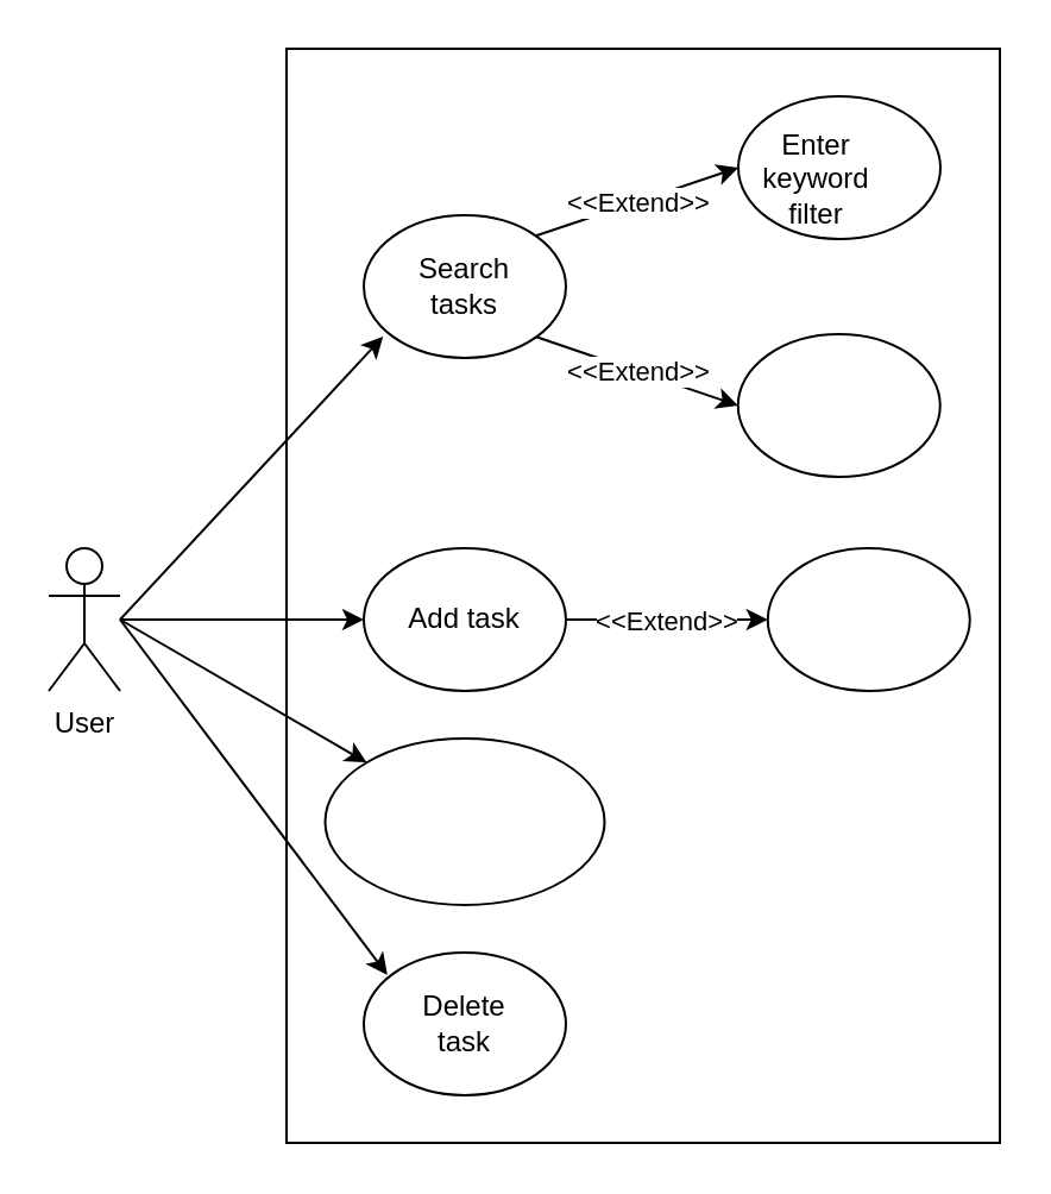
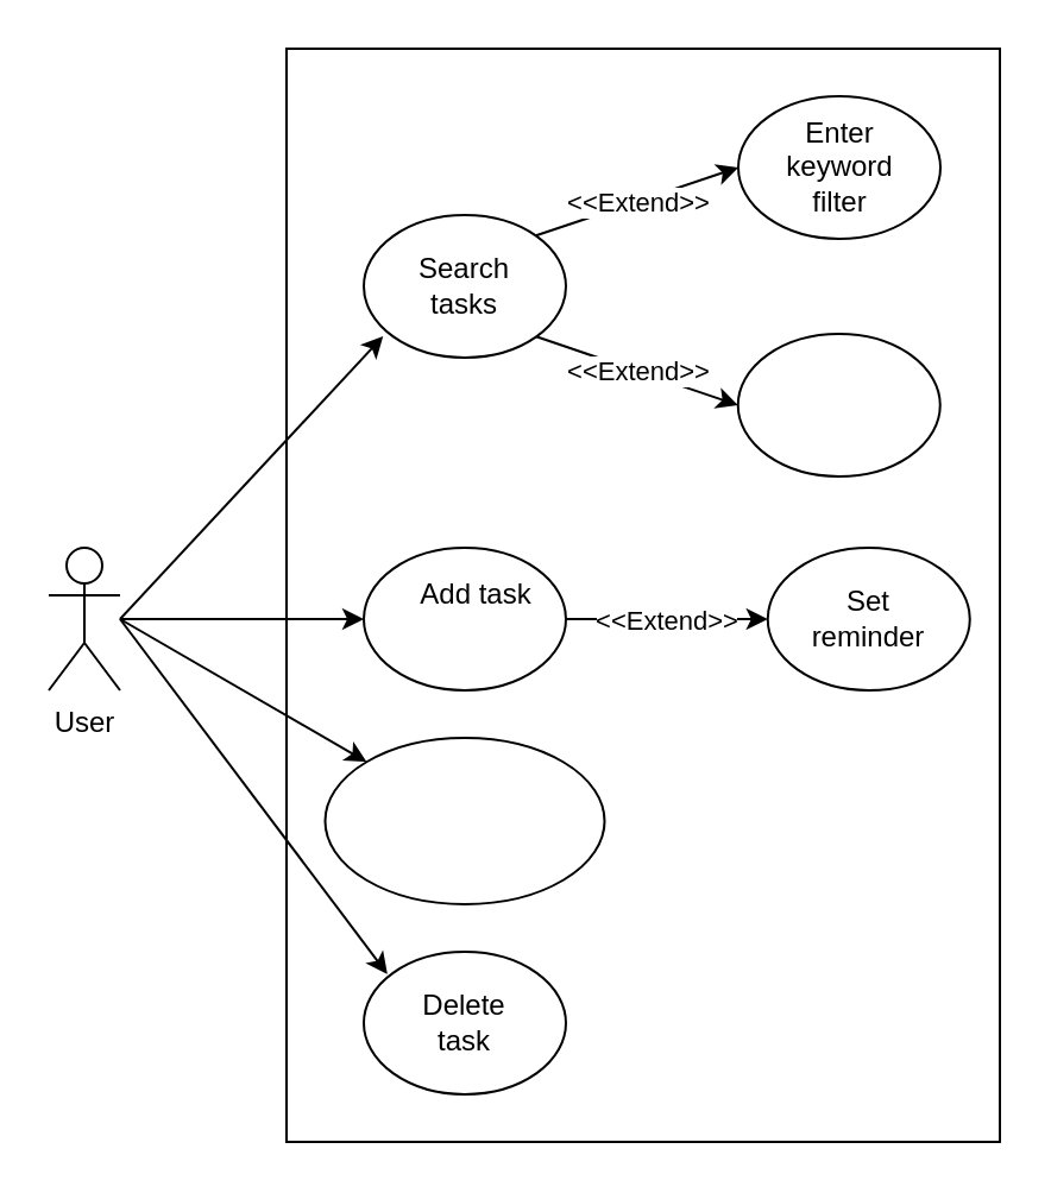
  <mxCell id="0" />
  <mxCell id="1" parent="0" />
  <mxCell id="2" value="" style="rounded=0;whiteSpace=wrap;html=1;" vertex="1" parent="1"><mxGeometry x="120" y="20" width="300" height="460" as="geometry" /></mxCell>
  <mxCell id="3" style="edgeStyle=none;html=1;" edge="1" parent="1" target="5"><mxGeometry relative="1" as="geometry"><mxPoint x="50" y="260" as="sourcePoint" /></mxGeometry></mxCell>
  <mxCell id="4" value="User" style="shape=umlActor;verticalLabelPosition=bottom;verticalAlign=top;html=1;outlineConnect=0;" vertex="1" parent="1"><mxGeometry x="20" y="230" width="30" height="60" as="geometry" /></mxCell>
  <mxCell id="5" value="" style="ellipse;whiteSpace=wrap;html=1;" vertex="1" parent="1"><mxGeometry x="152.5" y="230" width="85" height="60" as="geometry" /></mxCell>
- <mxCell id="6" value="Add task" style="text;html=1;strokeColor=none;fillColor=none;align=center;verticalAlign=middle;whiteSpace=wrap;rounded=0;" vertex="1" parent="1"><mxGeometry x="165" y="245" width="60" height="30" as="geometry" /></mxCell>
+ <mxCell id="6" value="Add task" style="text;html=1;strokeColor=none;fillColor=none;align=center;verticalAlign=middle;whiteSpace=wrap;rounded=0;" vertex="1" parent="1"><mxGeometry x="170" y="235" width="60" height="30" as="geometry" /></mxCell>
  <mxCell id="7" value="" style="endArrow=classic;html=1;exitX=1;exitY=0.5;exitDx=0;exitDy=0;entryX=0;entryY=0.5;entryDx=0;entryDy=0;" edge="1" parent="1" target="9" source="5"><mxGeometry relative="1" as="geometry"><mxPoint x="224.993" y="368.745" as="sourcePoint" /><mxPoint x="340" y="450" as="targetPoint" /></mxGeometry></mxCell>
  <mxCell id="8" value="&amp;lt;&amp;lt;Extend&amp;gt;&amp;gt;" style="edgeLabel;resizable=0;html=1;align=center;verticalAlign=middle;" connectable="0" vertex="1" parent="7"><mxGeometry relative="1" as="geometry" /></mxCell>
  <mxCell id="9" value="" style="ellipse;whiteSpace=wrap;html=1;" vertex="1" parent="1"><mxGeometry x="322.38" y="230" width="85" height="60" as="geometry" /></mxCell>
+ <mxCell id="10" value="Set reminder" style="text;html=1;strokeColor=none;fillColor=none;align=center;verticalAlign=middle;whiteSpace=wrap;rounded=0;" vertex="1" parent="1"><mxGeometry x="334.88" y="245" width="60" height="30" as="geometry" /></mxCell>
  <mxCell id="11" value="" style="ellipse;whiteSpace=wrap;html=1;" vertex="1" parent="1"><mxGeometry x="152.5" y="90" width="85" height="60" as="geometry" /></mxCell>
  <mxCell id="12" value="Search tasks" style="text;html=1;strokeColor=none;fillColor=none;align=center;verticalAlign=middle;whiteSpace=wrap;rounded=0;" vertex="1" parent="1"><mxGeometry x="165" y="105" width="60" height="30" as="geometry" /></mxCell>
  <mxCell id="13" value="" style="endArrow=classic;html=1;exitX=1;exitY=1;exitDx=0;exitDy=0;entryX=0;entryY=0.5;entryDx=0;entryDy=0;" edge="1" parent="1" target="15"><mxGeometry relative="1" as="geometry"><mxPoint x="225" y="141.165" as="sourcePoint" /><mxPoint x="339.88" y="310" as="targetPoint" /></mxGeometry></mxCell>
  <mxCell id="14" value="&amp;lt;&amp;lt;Extend&amp;gt;&amp;gt;" style="edgeLabel;resizable=0;html=1;align=center;verticalAlign=middle;" connectable="0" vertex="1" parent="13"><mxGeometry relative="1" as="geometry" /></mxCell>
  <mxCell id="15" value="" style="ellipse;whiteSpace=wrap;html=1;" vertex="1" parent="1"><mxGeometry x="309.88" y="140" width="85" height="60" as="geometry" /></mxCell>
  <mxCell id="16" value="" style="endArrow=classic;html=1;exitX=1;exitY=0;exitDx=0;exitDy=0;entryX=0;entryY=0.5;entryDx=0;entryDy=0;" edge="1" parent="1" target="18" source="11"><mxGeometry relative="1" as="geometry"><mxPoint x="229.2" y="120.59" as="sourcePoint" /><mxPoint x="340" y="210" as="targetPoint" /></mxGeometry></mxCell>
  <mxCell id="17" value="&amp;lt;&amp;lt;Extend&amp;gt;&amp;gt;" style="edgeLabel;resizable=0;html=1;align=center;verticalAlign=middle;" connectable="0" vertex="1" parent="16"><mxGeometry relative="1" as="geometry" /></mxCell>
  <mxCell id="18" value="" style="ellipse;whiteSpace=wrap;html=1;" vertex="1" parent="1"><mxGeometry x="310" y="40" width="85" height="60" as="geometry" /></mxCell>
- <mxCell id="19" value="Enter keyword filter" style="text;html=1;strokeColor=none;fillColor=none;align=center;verticalAlign=middle;whiteSpace=wrap;rounded=0;" vertex="1" parent="1"><mxGeometry x="312.5" y="60" width="60" height="30" as="geometry" /></mxCell>
+ <mxCell id="19" value="Enter keyword filter" style="text;html=1;strokeColor=none;fillColor=none;align=center;verticalAlign=middle;whiteSpace=wrap;rounded=0;" vertex="1" parent="1"><mxGeometry x="322.5" y="55" width="60" height="30" as="geometry" /></mxCell>
  <mxCell id="20" value="" style="endArrow=classic;html=1;entryX=-0.073;entryY=1.202;entryDx=0;entryDy=0;entryPerimeter=0;" edge="1" parent="1" target="12"><mxGeometry width="50" height="50" relative="1" as="geometry"><mxPoint x="50" y="260" as="sourcePoint" /><mxPoint x="280" y="140" as="targetPoint" /></mxGeometry></mxCell>
  <mxCell id="21" value="" style="ellipse;whiteSpace=wrap;html=1;" vertex="1" parent="1"><mxGeometry x="136.25" y="310" width="117.5" height="70" as="geometry" /></mxCell>
  <mxCell id="22" value="" style="endArrow=classic;html=1;entryX=0;entryY=0;entryDx=0;entryDy=0;" edge="1" parent="1" target="21"><mxGeometry width="50" height="50" relative="1" as="geometry"><mxPoint x="50" y="260" as="sourcePoint" /><mxPoint x="280" y="270" as="targetPoint" /></mxGeometry></mxCell>
  <mxCell id="23" value="" style="ellipse;whiteSpace=wrap;html=1;" vertex="1" parent="1"><mxGeometry x="152.5" y="400" width="85" height="60" as="geometry" /></mxCell>
  <mxCell id="24" value="Delete task" style="text;html=1;strokeColor=none;fillColor=none;align=center;verticalAlign=middle;whiteSpace=wrap;rounded=0;" vertex="1" parent="1"><mxGeometry x="165" y="415" width="60" height="30" as="geometry" /></mxCell>
  <mxCell id="25" value="" style="endArrow=classic;html=1;entryX=-0.043;entryY=-0.187;entryDx=0;entryDy=0;entryPerimeter=0;" edge="1" parent="1" target="24"><mxGeometry width="50" height="50" relative="1" as="geometry"><mxPoint x="50" y="260" as="sourcePoint" /><mxPoint x="280" y="340" as="targetPoint" /></mxGeometry></mxCell>
